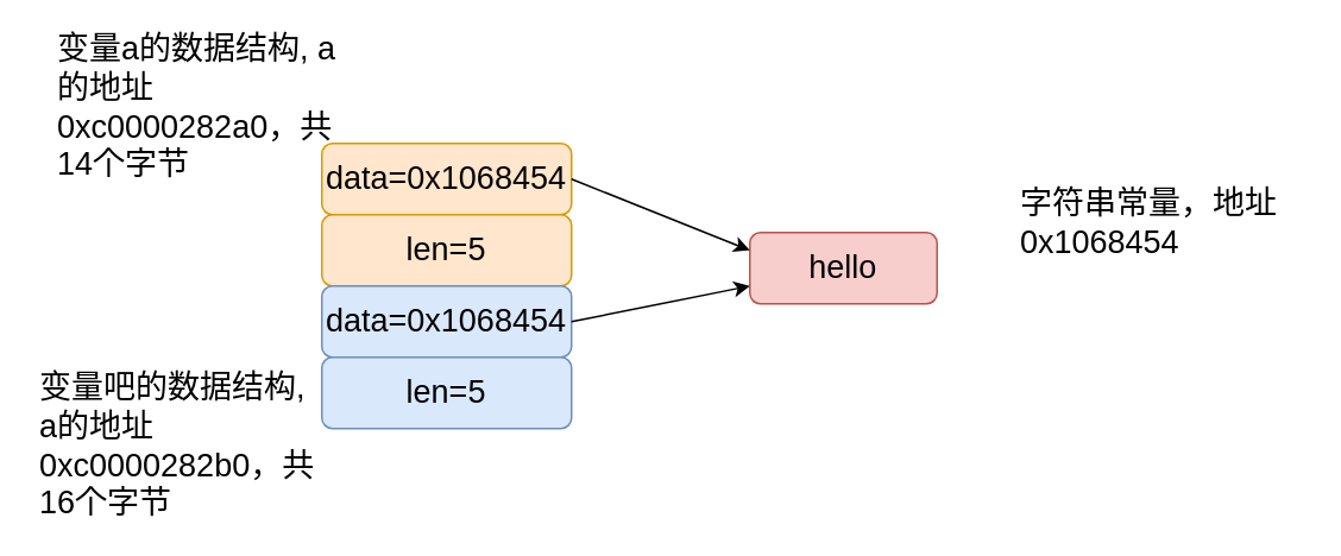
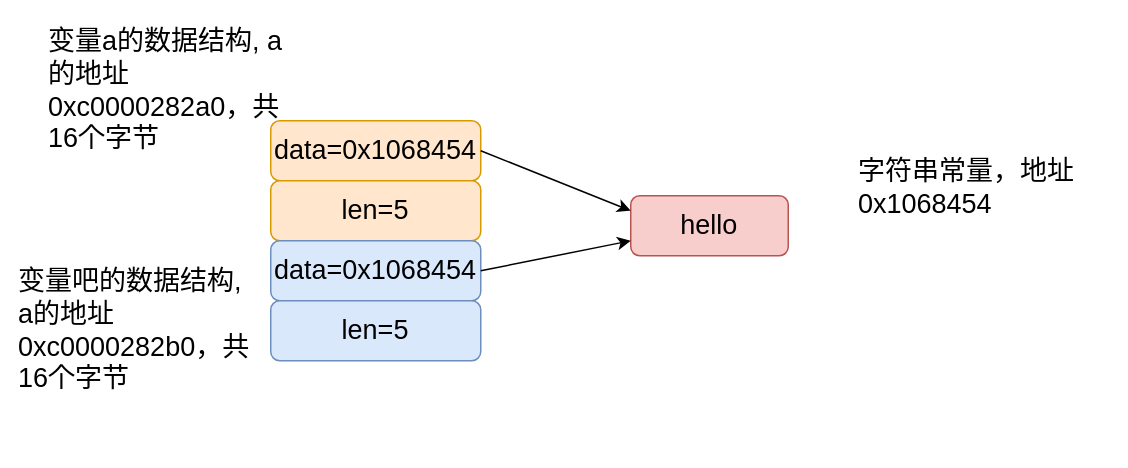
  <mxCell id="0" />
  <mxCell id="1" parent="0" />
  <mxCell id="2" value="&lt;font style=&quot;font-size: 18px;&quot;&gt;data=0x1068454&lt;/font&gt;" style="rounded=1;whiteSpace=wrap;html=1;fillColor=#ffe6cc;strokeColor=#d79b00;" vertex="1" parent="1"><mxGeometry x="180" y="80" width="140" height="40" as="geometry" /></mxCell>
  <mxCell id="3" value="&lt;font style=&quot;font-size: 18px;&quot;&gt;len=5&lt;/font&gt;" style="rounded=1;whiteSpace=wrap;html=1;fillColor=#ffe6cc;strokeColor=#d79b00;" vertex="1" parent="1"><mxGeometry x="180" y="120" width="140" height="40" as="geometry" /></mxCell>
  <mxCell id="4" value="&lt;font style=&quot;font-size: 18px;&quot;&gt;data=0x1068454&lt;/font&gt;" style="rounded=1;whiteSpace=wrap;html=1;fillColor=#dae8fc;strokeColor=#6c8ebf;" vertex="1" parent="1"><mxGeometry x="180" y="160" width="140" height="40" as="geometry" /></mxCell>
  <mxCell id="5" value="&lt;font style=&quot;font-size: 18px;&quot;&gt;len=5&lt;/font&gt;" style="rounded=1;whiteSpace=wrap;html=1;fillColor=#dae8fc;strokeColor=#6c8ebf;" vertex="1" parent="1"><mxGeometry x="180" y="200" width="140" height="40" as="geometry" /></mxCell>
- <mxCell id="6" value="&lt;font style=&quot;font-size: 18px;&quot;&gt;变量a的数据结构, a的地址0xc0000282a0，共14个字节&lt;/font&gt;" style="text;html=1;align=left;verticalAlign=middle;whiteSpace=wrap;rounded=0;" vertex="1" parent="1"><mxGeometry x="30" y="20" width="160" height="80" as="geometry" /></mxCell>
- <mxCell id="7" value="&lt;font style=&quot;font-size: 18px;&quot;&gt;变量吧的数据结构, a的地址0xc0000282b0，共16个字节&lt;/font&gt;" style="text;html=1;strokeColor=none;fillColor=none;align=left;verticalAlign=middle;whiteSpace=wrap;rounded=0;" vertex="1" parent="1"><mxGeometry y="210" width="160" height="80" as="geometry" x="20" /></mxCell>
+ <mxCell id="6" value="&lt;font style=&quot;font-size: 18px;&quot;&gt;变量a的数据结构, a的地址0xc0000282a0，共16个字节&lt;/font&gt;" style="text;html=1;align=left;verticalAlign=middle;whiteSpace=wrap;rounded=0;" vertex="1" parent="1"><mxGeometry x="30" y="20" width="160" height="80" as="geometry" /></mxCell>
+ <mxCell id="7" value="&lt;font style=&quot;font-size: 18px;&quot;&gt;变量吧的数据结构, a的地址0xc0000282b0，共16个字节&lt;/font&gt;" style="text;html=1;strokeColor=none;fillColor=none;align=left;verticalAlign=middle;whiteSpace=wrap;rounded=0;" vertex="1" parent="1"><mxGeometry x="10" y="180" width="160" height="80" as="geometry" /></mxCell>
  <mxCell id="8" value="&lt;span style=&quot;font-size: 18px;&quot;&gt;hello&lt;/span&gt;" style="rounded=1;whiteSpace=wrap;html=1;fillColor=#f8cecc;strokeColor=#b85450;" vertex="1" parent="1"><mxGeometry x="420" y="130" width="105" height="40" as="geometry" /></mxCell>
  <mxCell id="9" value="&lt;font style=&quot;font-size: 18px;&quot;&gt;&lt;font style=&quot;&quot;&gt;字符串常量，地址&lt;/font&gt;0x1068454&lt;/font&gt;" style="text;html=1;align=left;verticalAlign=middle;whiteSpace=wrap;rounded=0;" vertex="1" parent="1"><mxGeometry x="570" y="85" width="160" height="80" as="geometry" /></mxCell>
  <mxCell id="10" value="" style="endArrow=classic;html=1;rounded=0;entryX=0;entryY=0.25;entryDx=0;entryDy=0;" edge="1" parent="1" target="8"><mxGeometry width="50" height="50" relative="1" as="geometry"><mxPoint x="320" y="100" as="sourcePoint" /><mxPoint x="370" y="50" as="targetPoint" /></mxGeometry></mxCell>
  <mxCell id="11" value="" style="endArrow=classic;html=1;rounded=0;entryX=0;entryY=0.75;entryDx=0;entryDy=0;" edge="1" parent="1" target="8"><mxGeometry width="50" height="50" relative="1" as="geometry"><mxPoint x="320" y="180" as="sourcePoint" /><mxPoint x="370" y="130" as="targetPoint" /></mxGeometry></mxCell>
